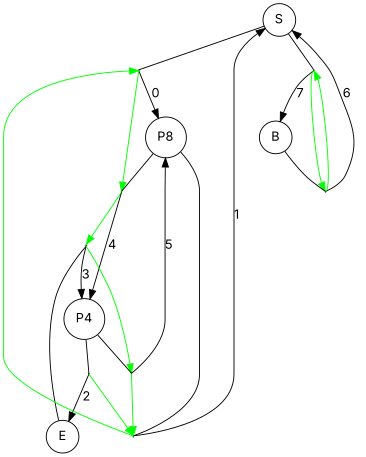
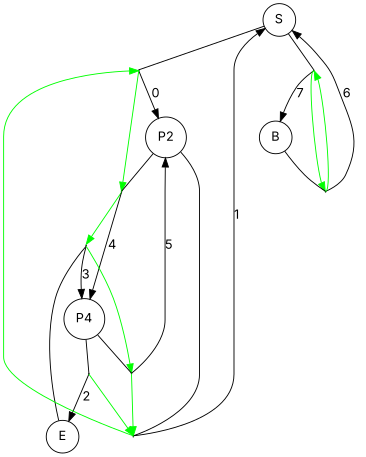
  digraph {
    fontname=Inter
    node [fontname=Inter shape=point]
    edge [fontname=Inter]
    n1 [label=S shape=circle]
    edge_0 [height=0.01 width=0.01]
    edge_7 [height=0.01 width=0.01]
-   n4 [label=P8 shape=circle]
+   n4 [label=P2 shape=circle]
    edge_4 [height=0.01 width=0.01]
    n6 [label=B shape=circle]
    edge_6 [height=0.01 width=0.01]
    n8 [label=E shape=circle]
    edge_3 [height=0.01 width=0.01]
    n10 [label=P4 shape=circle]
    edge_5 [height=0.01 width=0.01]
    edge_2 [height=0.01 width=0.01]
    edge_1 [height=0.01 width=0.01]
    n1 -> edge_0 [arrowhead=none]
    n1 -> edge_7 [arrowhead=none]
    edge_0 -> n4 [label=0]
    edge_0 -> edge_4 [color=green]
    edge_7 -> n6 [label=7]
    edge_7 -> edge_6 [color=green]
    n4 -> edge_4 [arrowhead=none]
    n4 -> edge_1 [arrowhead=none]
    edge_4 -> edge_3 [color=green]
    edge_4 -> n10 [label=4]
    n6 -> edge_6 [arrowhead=none]
    edge_6 -> n1 [label=6]
    edge_6 -> edge_7 [color=green]
    n8 -> edge_3 [arrowhead=none]
    edge_3 -> n10 [label=3]
    edge_3 -> edge_5 [color=green]
    n10 -> edge_5 [arrowhead=none]
    n10 -> edge_2 [arrowhead=none]
    edge_5 -> n4 [label=5]
    edge_5 -> edge_1 [color=green]
    edge_2 -> n8 [label=2]
    edge_2 -> edge_1 [color=green]
    edge_1 -> n1 [label=1]
    edge_1 -> edge_0 [color=green]
  }
